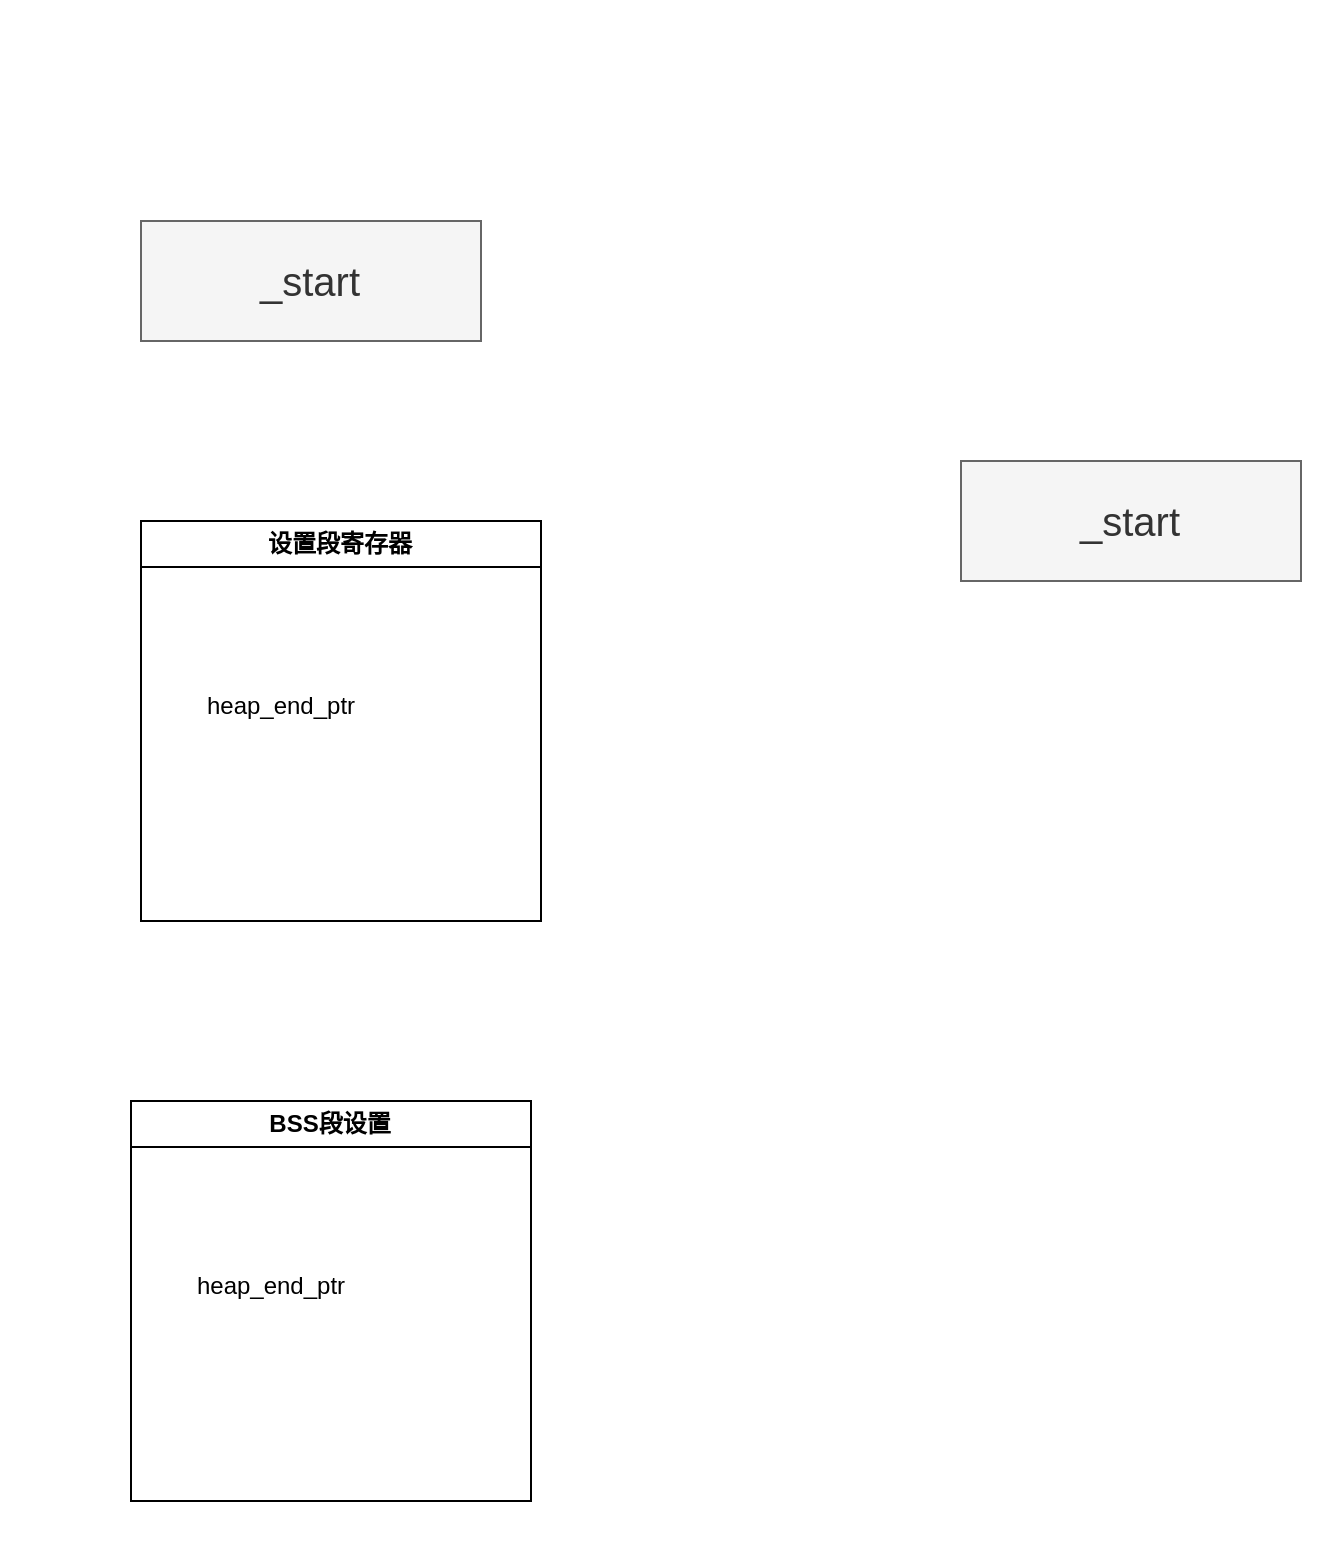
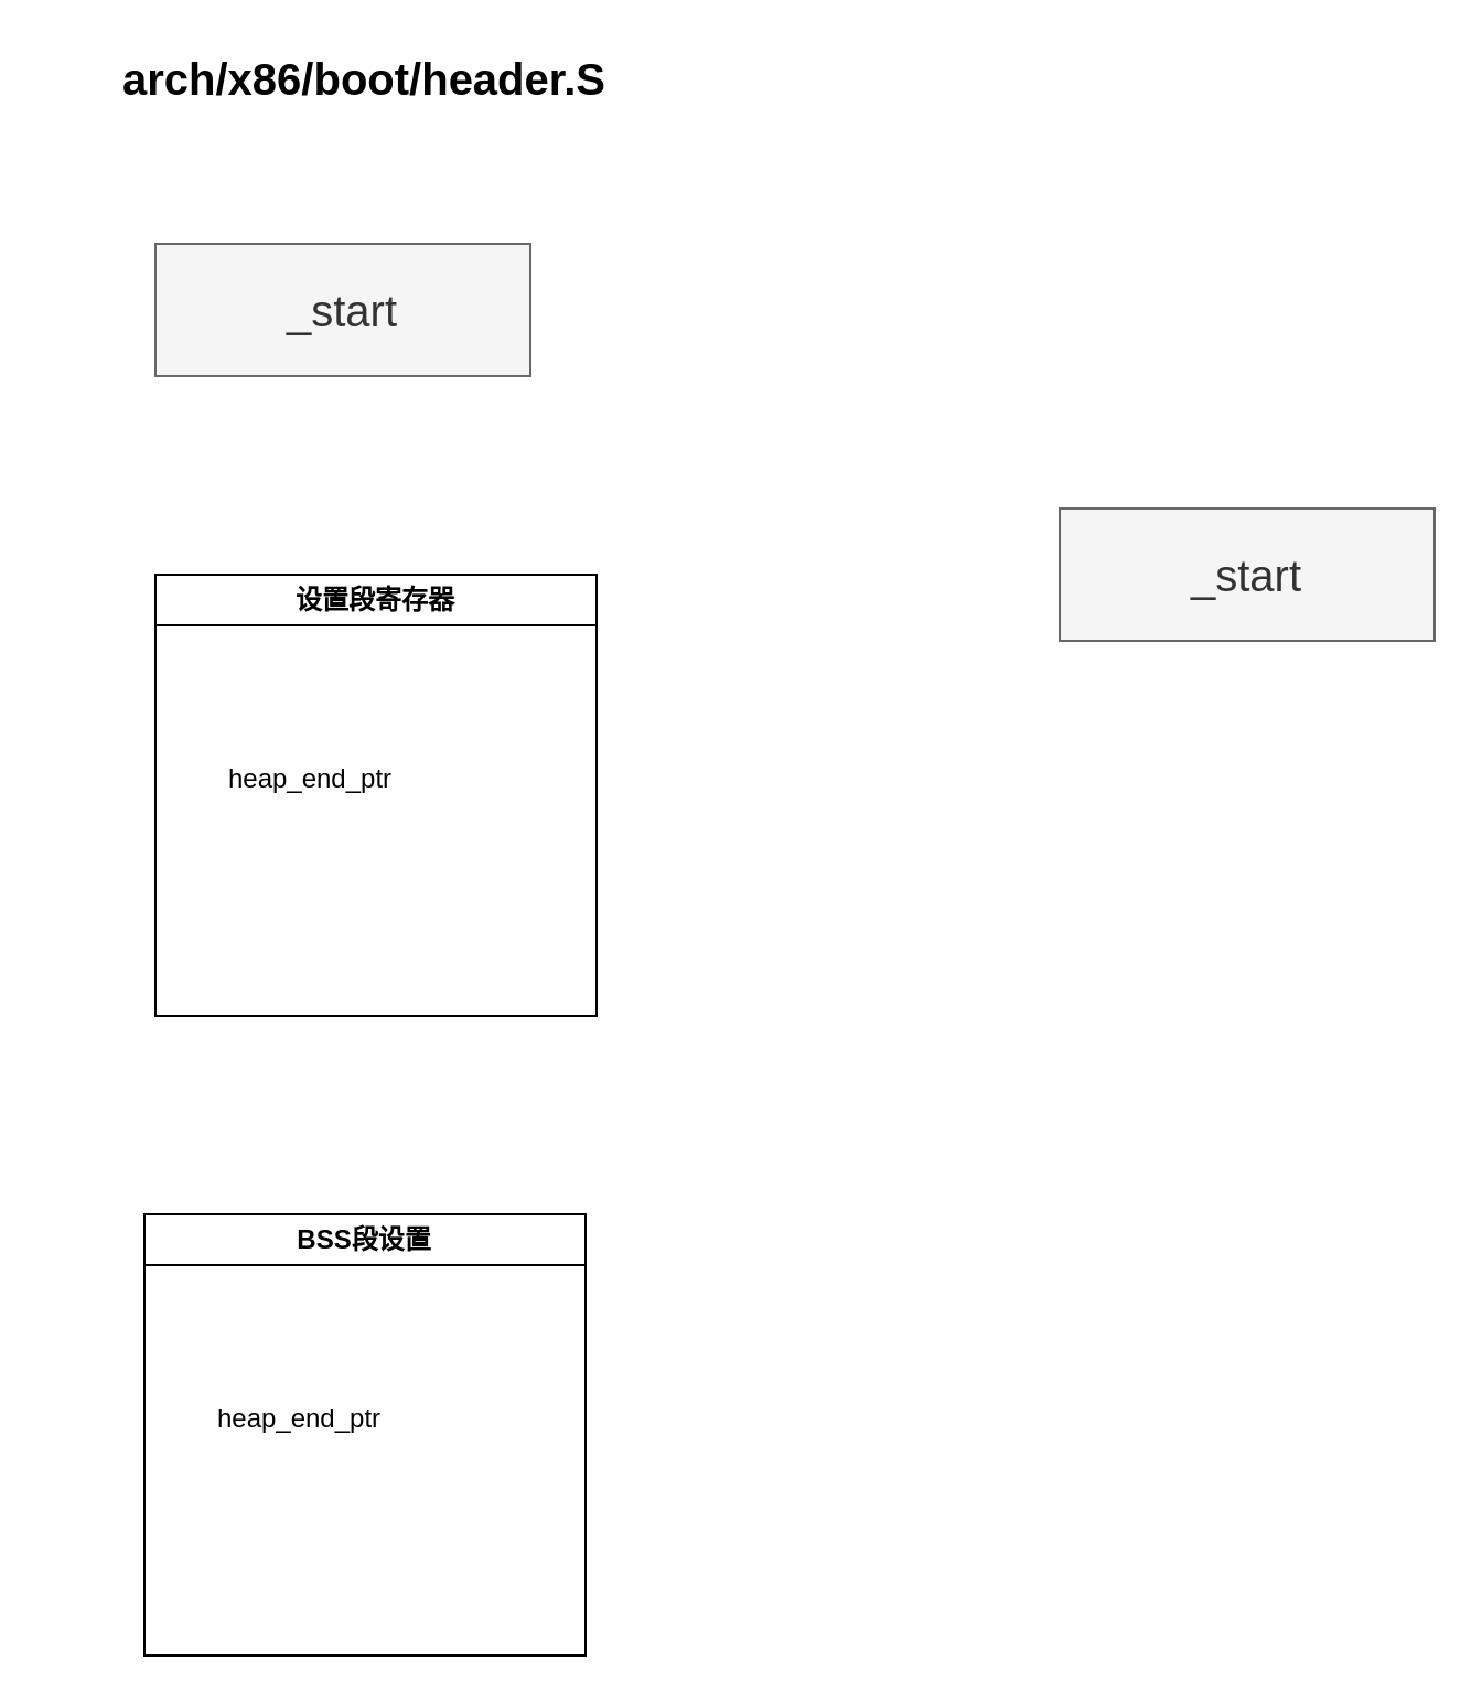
  <mxCell id="0" />
  <mxCell id="1" parent="0" />
+ <mxCell id="2" value="&lt;span style=&quot;font-weight: 700;&quot;&gt;&lt;font style=&quot;font-size: 20px;&quot;&gt;arch/x86/boot/header.S&lt;/font&gt;&lt;/span&gt;" style="text;strokeColor=none;align=center;fillColor=none;html=1;verticalAlign=middle;whiteSpace=wrap;rounded=0;" vertex="1" parent="1"><mxGeometry x="20" y="20" width="290" height="30" as="geometry" /></mxCell>
  <mxCell id="3" value="&lt;font style=&quot;font-size: 20px;&quot;&gt;_start&lt;/font&gt;" style="rounded=0;whiteSpace=wrap;html=1;fillColor=#f5f5f5;fontColor=#333333;strokeColor=#666666;" vertex="1" parent="1"><mxGeometry x="70" y="110" width="170" height="60" as="geometry" /></mxCell>
  <mxCell id="4" value="&lt;font style=&quot;font-size: 20px;&quot;&gt;_start&lt;/font&gt;" style="rounded=0;whiteSpace=wrap;html=1;fillColor=#f5f5f5;fontColor=#333333;strokeColor=#666666;" vertex="1" parent="1"><mxGeometry x="480" y="230" width="170" height="60" as="geometry" /></mxCell>
  <mxCell id="5" value="设置段寄存器" style="swimlane;whiteSpace=wrap;html=1;" vertex="1" parent="1"><mxGeometry x="70" y="260" width="200" height="200" as="geometry" /></mxCell>
  <mxCell id="6" value="heap_end_ptr" style="text;html=1;align=center;verticalAlign=middle;resizable=0;points=[];autosize=1;strokeColor=none;fillColor=none;" vertex="1" parent="1"><mxGeometry x="90" y="338" width="100" height="30" as="geometry" /></mxCell>
  <mxCell id="7" value="BSS段设置" style="swimlane;whiteSpace=wrap;html=1;" vertex="1" parent="1"><mxGeometry x="65" y="550" width="200" height="200" as="geometry" /></mxCell>
  <mxCell id="8" value="heap_end_ptr" style="text;html=1;align=center;verticalAlign=middle;resizable=0;points=[];autosize=1;strokeColor=none;fillColor=none;" vertex="1" parent="1"><mxGeometry x="85" y="628" width="100" height="30" as="geometry" /></mxCell>
